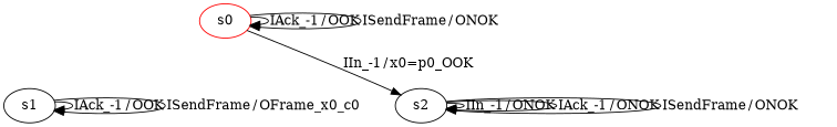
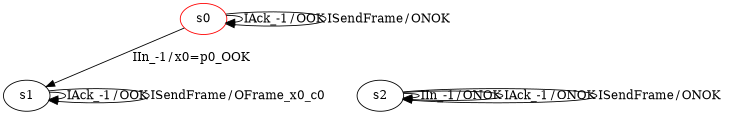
  digraph {
    n1 [color=red label=s0]
    n2 [label=s1]
    n3 [label=s2]
    n1 -> n1 [label=<<table border="0" cellpadding="1" cellspacing="0"><tr><td>IAck_-1</td><td>/</td><td>OOK</td></tr></table>>]
    n1 -> n1 [label=<<table border="0" cellpadding="1" cellspacing="0"><tr><td>ISendFrame</td><td>/</td><td>ONOK</td></tr></table>>]
-   n1 -> n3 [label=<<table border="0" cellpadding="1" cellspacing="0"><tr><td>IIn_-1</td><td>/</td><td>x0=p0_OOK</td></tr></table>>]
+   n1 -> n2 [label=<<table border="0" cellpadding="1" cellspacing="0"><tr><td>IIn_-1</td><td>/</td><td>x0=p0_OOK</td></tr></table>>]
    n2 -> n2 [label=<<table border="0" cellpadding="1" cellspacing="0"><tr><td>IAck_-1</td><td>/</td><td>OOK</td></tr></table>>]
    n2 -> n2 [label=<<table border="0" cellpadding="1" cellspacing="0"><tr><td>ISendFrame</td><td>/</td><td>OFrame_x0_c0</td></tr></table>>]
    n3 -> n3 [label=<<table border="0" cellpadding="1" cellspacing="0"><tr><td>IIn_-1</td><td>/</td><td>ONOK</td></tr></table>>]
    n3 -> n3 [label=<<table border="0" cellpadding="1" cellspacing="0"><tr><td>IAck_-1</td><td>/</td><td>ONOK</td></tr></table>>]
    n3 -> n3 [label=<<table border="0" cellpadding="1" cellspacing="0"><tr><td>ISendFrame</td><td>/</td><td>ONOK</td></tr></table>>]
  }
